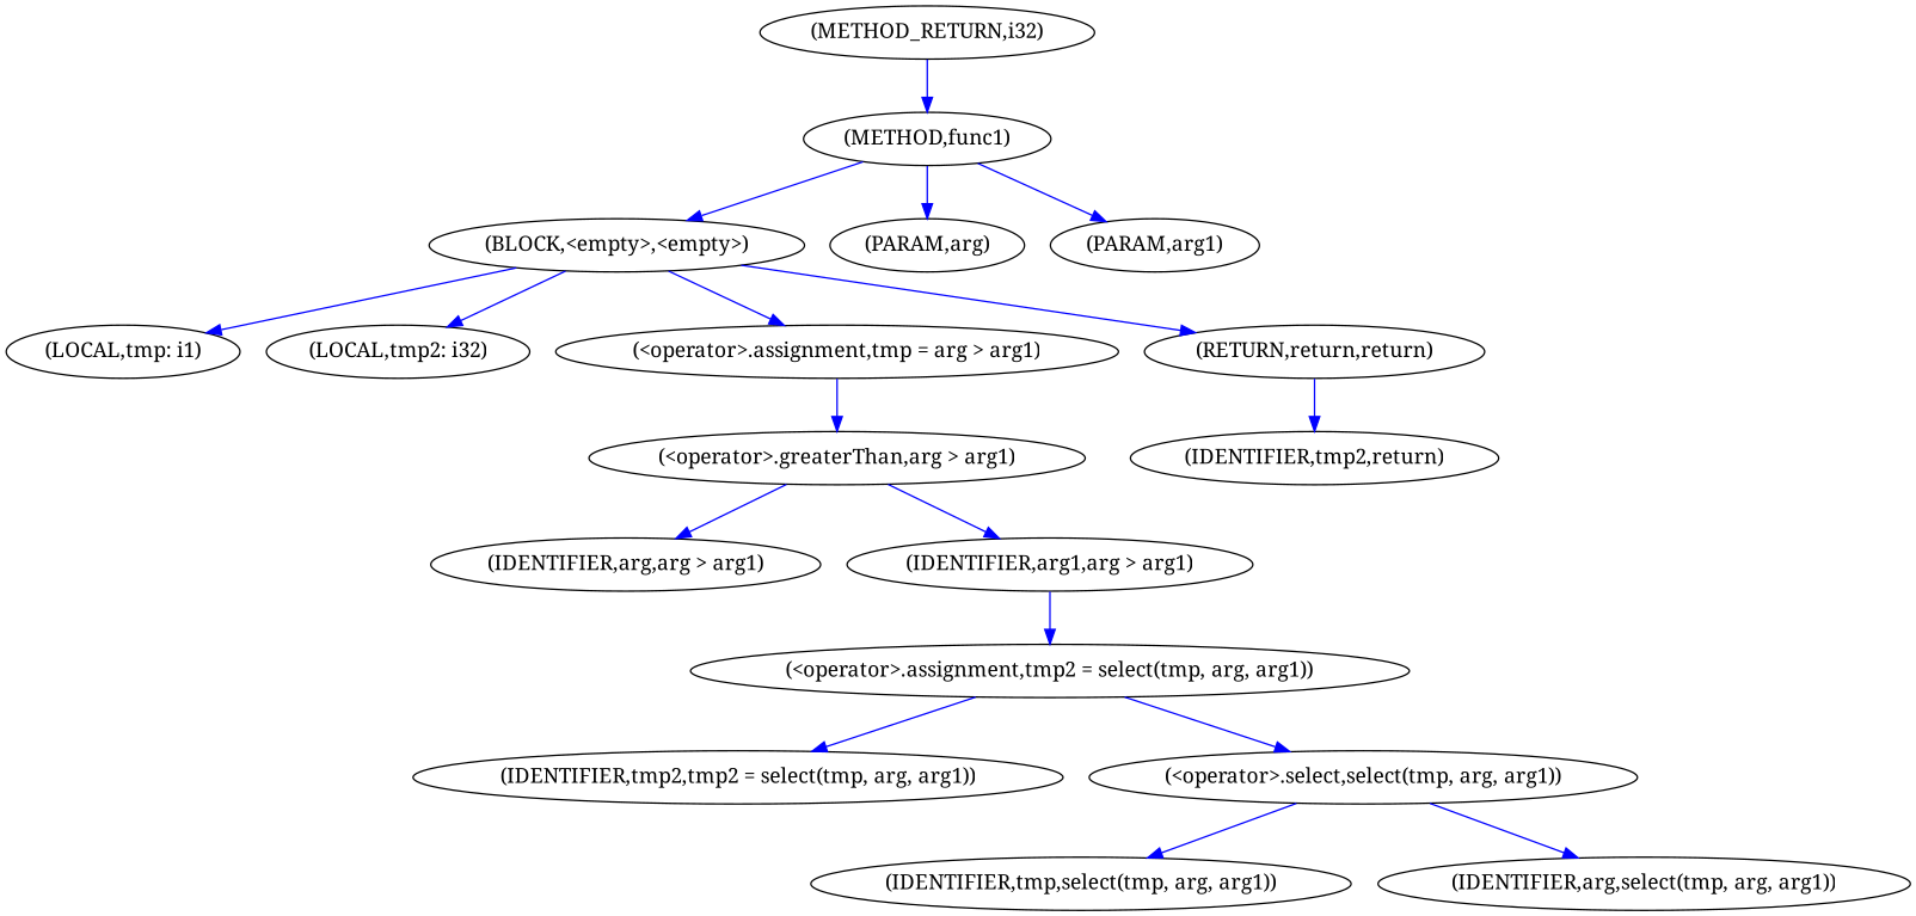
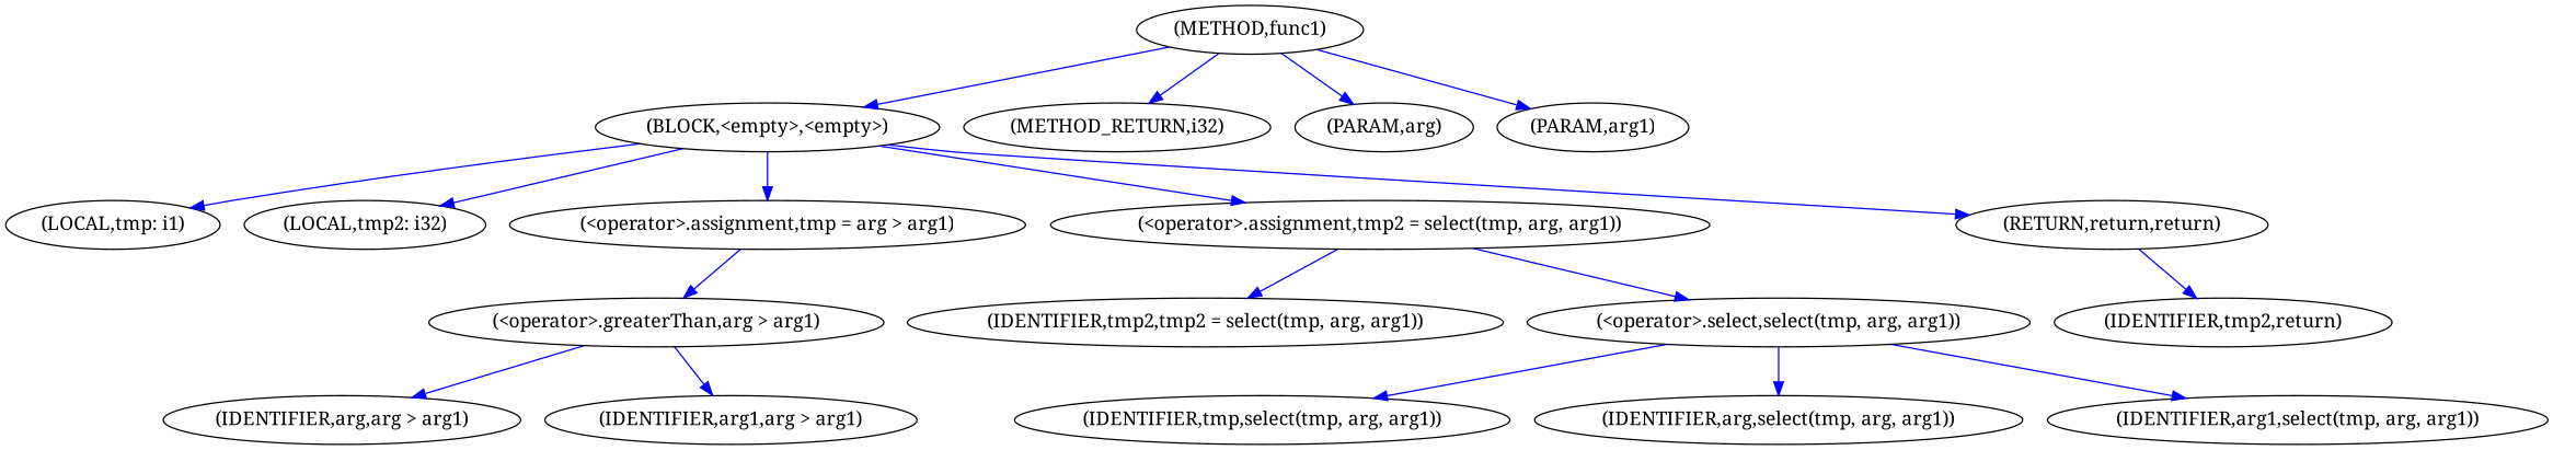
  digraph {
    fontname="Noto Serif"
    node [fontname="Noto Serif"]
    edge [color=blue fontname="Noto Serif"]
    n1 [label=<(METHOD,func1)>]
    n2 [label=<(BLOCK,&lt;empty&gt;,&lt;empty&gt;)>]
    n3 [label=<(METHOD_RETURN,i32)>]
    n4 [label=<(PARAM,arg)>]
    n5 [label=<(PARAM,arg1)>]
    n6 [label=<(LOCAL,tmp: i1)>]
    n7 [label=<(LOCAL,tmp2: i32)>]
    n8 [label=<(&lt;operator&gt;.assignment,tmp = arg &gt; arg1)>]
    n9 [label=<(&lt;operator&gt;.assignment,tmp2 = select(tmp, arg, arg1))>]
    n10 [label=<(RETURN,return,return)>]
    n11 [label=<(&lt;operator&gt;.greaterThan,arg &gt; arg1)>]
    n12 [label=<(IDENTIFIER,tmp2,tmp2 = select(tmp, arg, arg1))>]
    n13 [label=<(&lt;operator&gt;.select,select(tmp, arg, arg1))>]
    n14 [label=<(IDENTIFIER,tmp2,return)>]
    n15 [label=<(IDENTIFIER,arg,arg &gt; arg1)>]
    n16 [label=<(IDENTIFIER,arg1,arg &gt; arg1)>]
    n17 [label=<(IDENTIFIER,tmp,select(tmp, arg, arg1))>]
    n18 [label=<(IDENTIFIER,arg,select(tmp, arg, arg1))>]
+   n19 [label=<(IDENTIFIER,arg1,select(tmp, arg, arg1))>]
    n1 -> n2
-   n3 -> n1
+   n1 -> n3
    n1 -> n4
    n1 -> n5
    n2 -> n6
    n2 -> n7
    n2 -> n8
-   n16 -> n9
+   n2 -> n9
    n2 -> n10
    n8 -> n11
    n9 -> n12
    n9 -> n13
    n10 -> n14
    n11 -> n15
    n11 -> n16
    n13 -> n17
    n13 -> n18
+   n13 -> n19
  }
